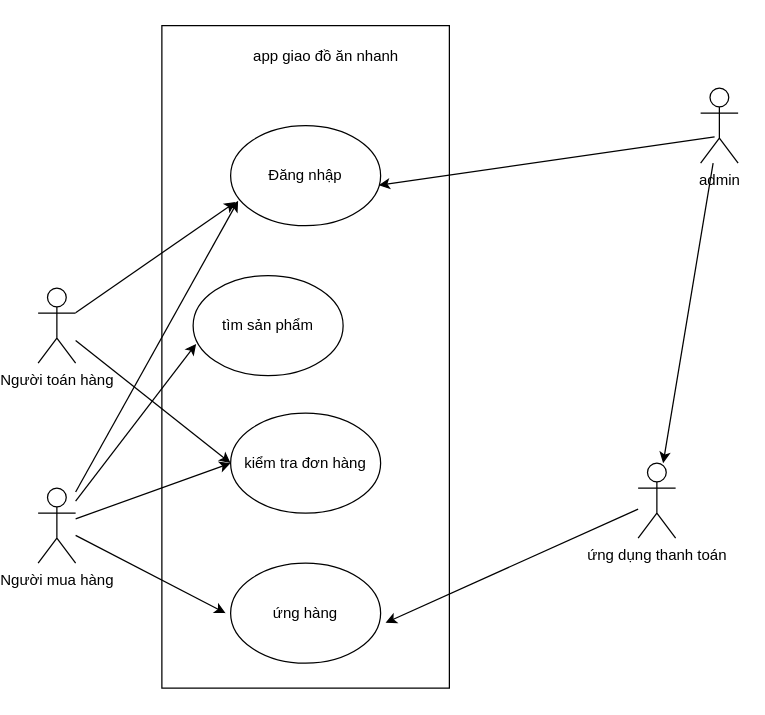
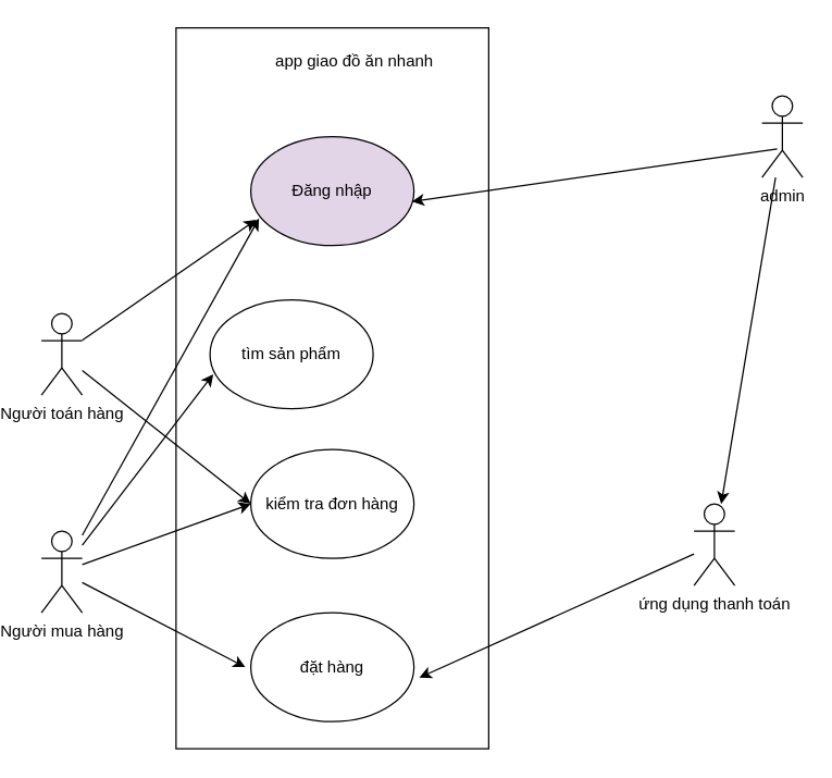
  <mxCell id="0" />
  <mxCell id="1" parent="0" />
  <mxCell id="2" value="" style="rounded=0;whiteSpace=wrap;html=1;" vertex="1" parent="1"><mxGeometry x="119" y="20" width="230" height="530" as="geometry" /></mxCell>
  <mxCell id="3" style="rounded=0;orthogonalLoop=1;jettySize=auto;html=1;exitX=0.373;exitY=0.65;exitDx=0;exitDy=0;exitPerimeter=0;" edge="1" parent="1" source="5"><mxGeometry relative="1" as="geometry"><mxPoint x="672.5" y="89.998" as="sourcePoint" /><mxPoint x="292.5" y="147.72" as="targetPoint" /></mxGeometry></mxCell>
  <mxCell id="4" style="rounded=0;orthogonalLoop=1;jettySize=auto;html=1;" edge="1" parent="1" source="5" target="12"><mxGeometry relative="1" as="geometry" /></mxCell>
  <mxCell id="5" value="admin&lt;div&gt;&lt;br&gt;&lt;/div&gt;" style="shape=umlActor;verticalLabelPosition=bottom;verticalAlign=top;html=1;outlineConnect=0;" vertex="1" parent="1"><mxGeometry x="550" y="70" width="30" height="60" as="geometry" /></mxCell>
  <mxCell id="6" style="rounded=0;orthogonalLoop=1;jettySize=auto;html=1;entryX=0;entryY=0.5;entryDx=0;entryDy=0;" edge="1" parent="1" source="7" target="16"><mxGeometry relative="1" as="geometry" /></mxCell>
  <mxCell id="7" value="Người toán hàng" style="shape=umlActor;verticalLabelPosition=bottom;verticalAlign=top;html=1;outlineConnect=0;" vertex="1" parent="1"><mxGeometry x="20" y="230" width="30" height="60" as="geometry" /></mxCell>
  <mxCell id="8" style="rounded=0;orthogonalLoop=1;jettySize=auto;html=1;" edge="1" parent="1" source="11"><mxGeometry relative="1" as="geometry"><mxPoint x="180" y="160" as="targetPoint" /></mxGeometry></mxCell>
  <mxCell id="9" style="rounded=0;orthogonalLoop=1;jettySize=auto;html=1;" edge="1" parent="1" source="11"><mxGeometry relative="1" as="geometry"><mxPoint x="170" y="490" as="targetPoint" /></mxGeometry></mxCell>
  <mxCell id="10" style="rounded=0;orthogonalLoop=1;jettySize=auto;html=1;entryX=0;entryY=0.5;entryDx=0;entryDy=0;" edge="1" parent="1" source="11" target="16"><mxGeometry relative="1" as="geometry" /></mxCell>
  <mxCell id="11" value="Người mua hàng" style="shape=umlActor;verticalLabelPosition=bottom;verticalAlign=top;html=1;outlineConnect=0;" vertex="1" parent="1"><mxGeometry x="20" y="390" width="30" height="60" as="geometry" /></mxCell>
  <mxCell id="12" value="ứng dụng thanh toán" style="shape=umlActor;verticalLabelPosition=bottom;verticalAlign=top;html=1;outlineConnect=0;" vertex="1" parent="1"><mxGeometry x="500" y="370" width="30" height="60" as="geometry" /></mxCell>
- <mxCell id="13" value="Đăng nhập" style="ellipse;whiteSpace=wrap;html=1;" vertex="1" parent="1"><mxGeometry x="174" y="100" width="120" height="80" as="geometry" /></mxCell>
+ <mxCell id="13" value="Đăng nhập" style="ellipse;whiteSpace=wrap;html=1;fillColor=#e1d5e7;" vertex="1" parent="1"><mxGeometry x="174" y="100" width="120" height="80" as="geometry" /></mxCell>
  <mxCell id="14" value="tìm sản phẩm" style="ellipse;whiteSpace=wrap;html=1;" vertex="1" parent="1"><mxGeometry x="144" y="220" width="120" height="80" as="geometry" /></mxCell>
- <mxCell id="15" value="ứng hàng" style="ellipse;whiteSpace=wrap;html=1;" vertex="1" parent="1"><mxGeometry x="174" y="450" width="120" height="80" as="geometry" /></mxCell>
+ <mxCell id="15" value="đặt hàng" style="ellipse;whiteSpace=wrap;html=1;" vertex="1" parent="1"><mxGeometry x="174" y="450" width="120" height="80" as="geometry" /></mxCell>
  <mxCell id="16" value="kiểm tra đơn hàng" style="ellipse;whiteSpace=wrap;html=1;" vertex="1" parent="1"><mxGeometry x="174" y="330" width="120" height="80" as="geometry" /></mxCell>
  <mxCell id="17" style="rounded=0;orthogonalLoop=1;jettySize=auto;html=1;entryX=0.033;entryY=0.763;entryDx=0;entryDy=0;entryPerimeter=0;" edge="1" parent="1" source="7" target="13"><mxGeometry relative="1" as="geometry" /></mxCell>
  <mxCell id="18" style="rounded=0;orthogonalLoop=1;jettySize=auto;html=1;entryX=0.02;entryY=0.683;entryDx=0;entryDy=0;entryPerimeter=0;" edge="1" parent="1" source="11" target="14"><mxGeometry relative="1" as="geometry" /></mxCell>
  <mxCell id="19" value="app giao đồ ăn nhanh" style="text;html=1;whiteSpace=wrap;strokeColor=none;fillColor=none;align=center;verticalAlign=middle;rounded=0;" vertex="1" parent="1"><mxGeometry x="182.5" y="30" width="135" height="30" as="geometry" /></mxCell>
  <mxCell id="20" style="rounded=0;orthogonalLoop=1;jettySize=auto;html=1;entryX=1.033;entryY=0.597;entryDx=0;entryDy=0;entryPerimeter=0;" edge="1" parent="1" source="12" target="15"><mxGeometry relative="1" as="geometry" /></mxCell>
